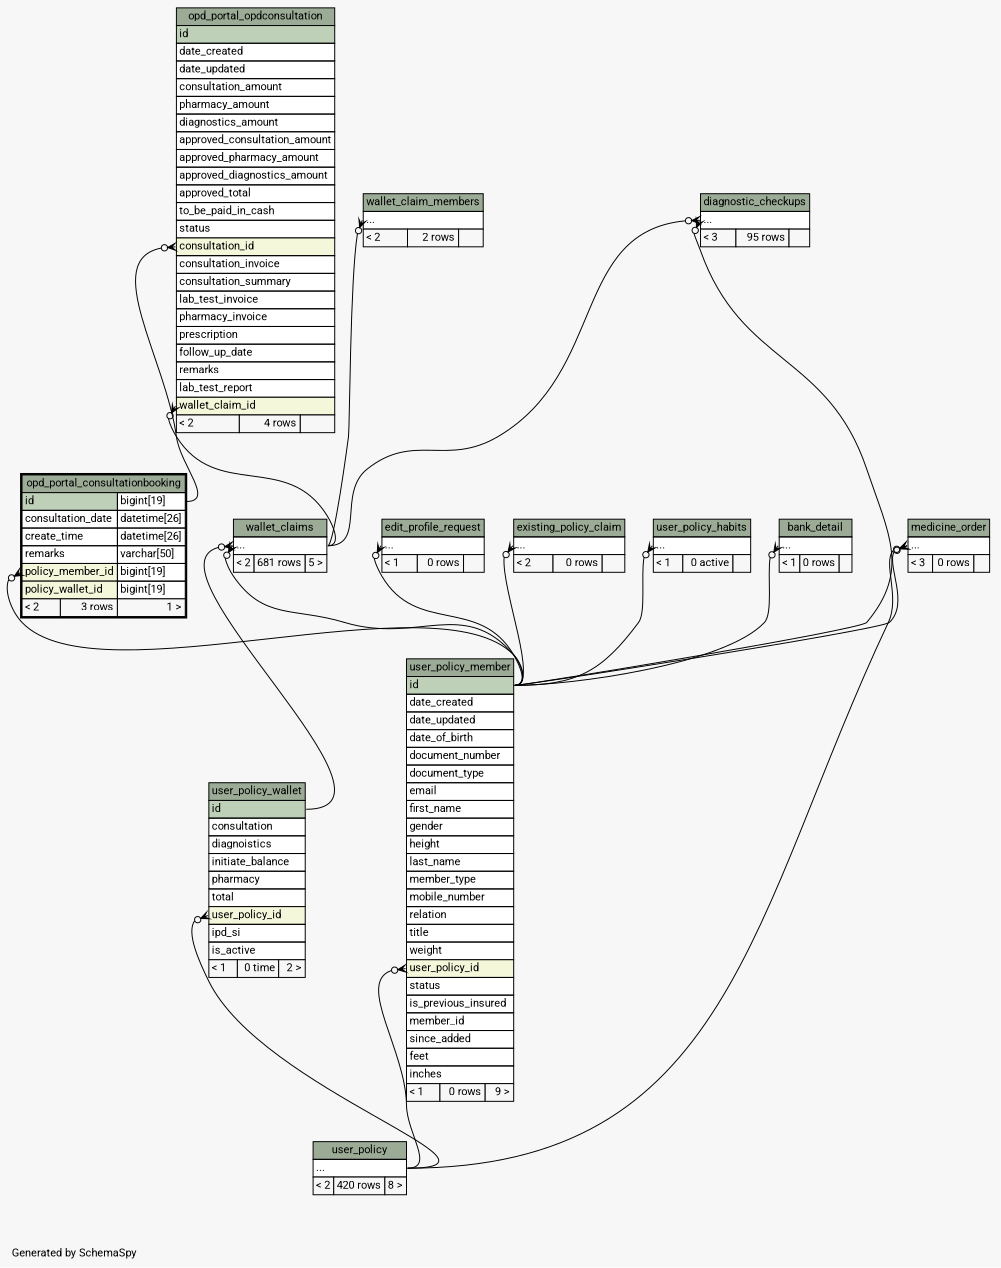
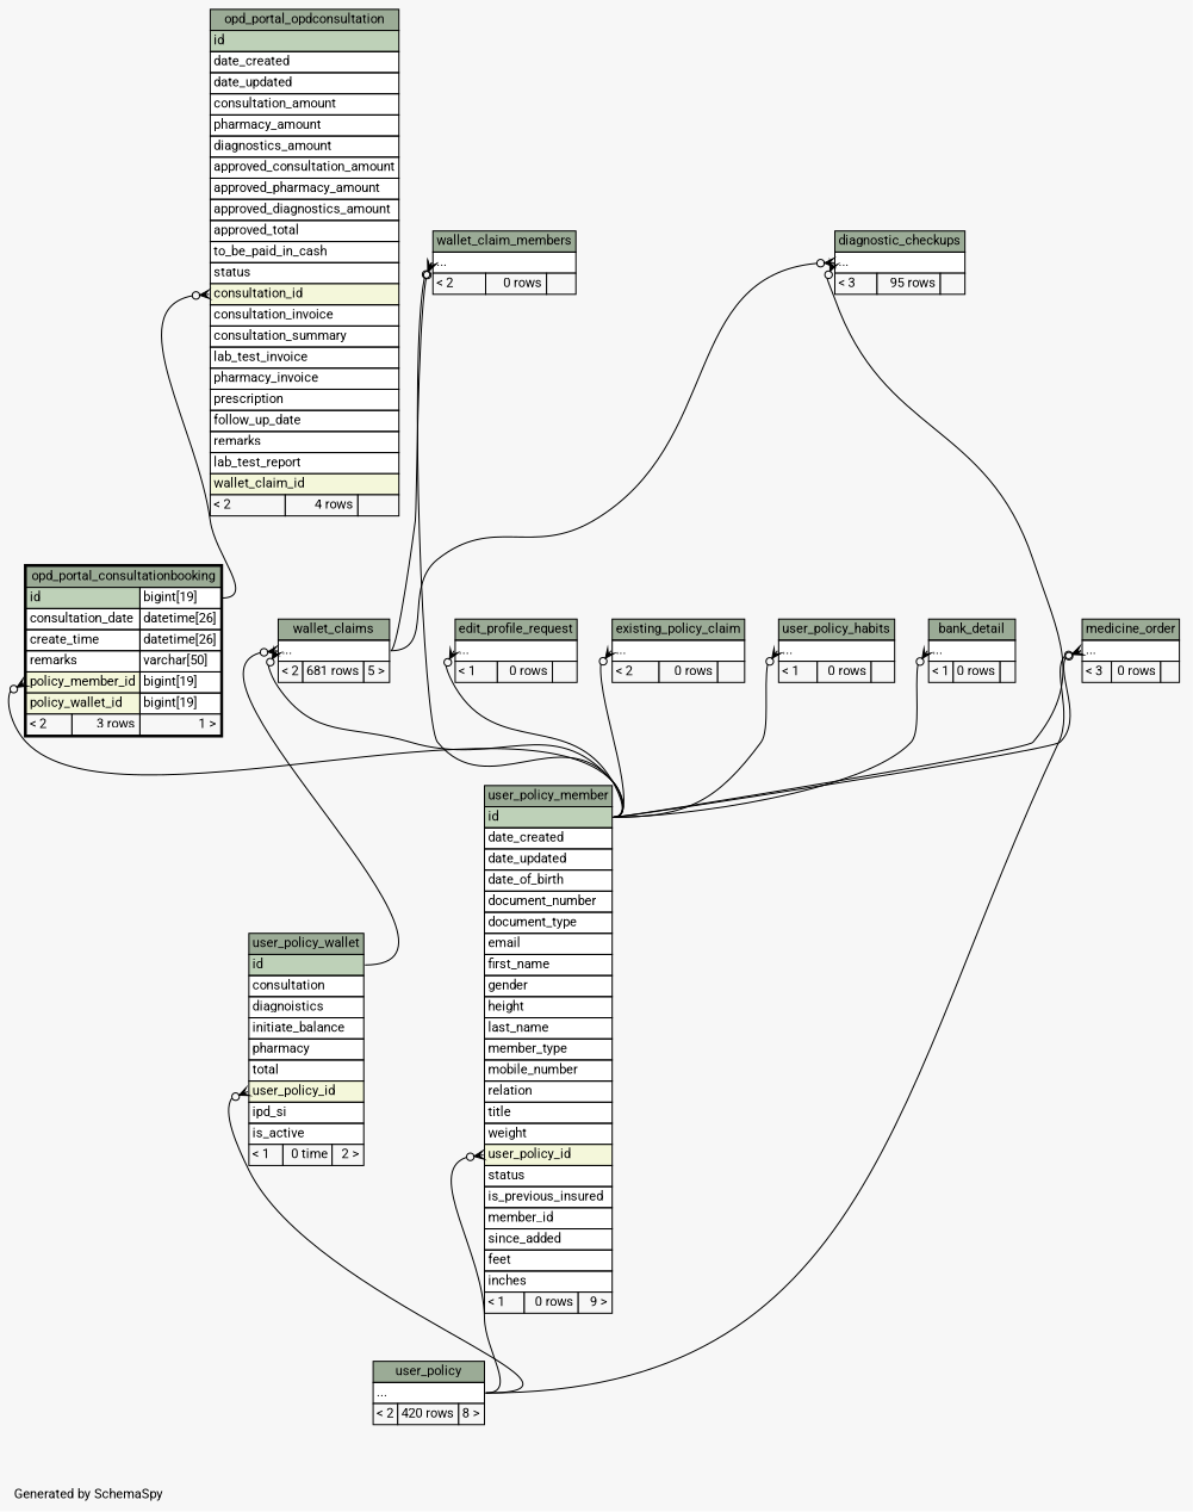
  digraph {
    bgcolor="#f7f7f7"
    fontname=Roboto
    fontsize=11
    label="\nGenerated by SchemaSpy"
    labeljust=l
    nodesep=0.18
    rankdir=TB
    ranksep=0.46
    node [fontname=Roboto fontsize=11 shape=plaintext]
    edge [arrowhead=none arrowsize=0.8 arrowtail=crowodot dir=back fontname=Roboto headport="id:e" tailport="elipses:w"]
    n1 [label=<     <TABLE BORDER="0" CELLBORDER="1" CELLSPACING="0" BGCOLOR="#ffffff">       <TR><TD COLSPAN="3" BGCOLOR="#9bab96" ALIGN="CENTER">bank_detail</TD></TR>       <TR><TD PORT="elipses" COLSPAN="3" ALIGN="LEFT">...</TD></TR>       <TR><TD ALIGN="LEFT" BGCOLOR="#f7f7f7">&lt; 1</TD><TD ALIGN="RIGHT" BGCOLOR="#f7f7f7">0 rows</TD><TD ALIGN="RIGHT" BGCOLOR="#f7f7f7">  </TD></TR>     </TABLE>>]
    n2 [label=<     <TABLE BORDER="0" CELLBORDER="1" CELLSPACING="0" BGCOLOR="#ffffff">       <TR><TD COLSPAN="3" BGCOLOR="#9bab96" ALIGN="CENTER">user_policy_member</TD></TR>       <TR><TD PORT="id" COLSPAN="3" BGCOLOR="#bed1b8" ALIGN="LEFT">id</TD></TR>       <TR><TD PORT="date_created" COLSPAN="3" ALIGN="LEFT">date_created</TD></TR>       <TR><TD PORT="date_updated" COLSPAN="3" ALIGN="LEFT">date_updated</TD></TR>       <TR><TD PORT="date_of_birth" COLSPAN="3" ALIGN="LEFT">date_of_birth</TD></TR>       <TR><TD PORT="document_number" COLSPAN="3" ALIGN="LEFT">document_number</TD></TR>       <TR><TD PORT="document_type" COLSPAN="3" ALIGN="LEFT">document_type</TD></TR>       <TR><TD PORT="email" COLSPAN="3" ALIGN="LEFT">email</TD></TR>       <TR><TD PORT="first_name" COLSPAN="3" ALIGN="LEFT">first_name</TD></TR>       <TR><TD PORT="gender" COLSPAN="3" ALIGN="LEFT">gender</TD></TR>       <TR><TD PORT="height" COLSPAN="3" ALIGN="LEFT">height</TD></TR>       <TR><TD PORT="last_name" COLSPAN="3" ALIGN="LEFT">last_name</TD></TR>       <TR><TD PORT="member_type" COLSPAN="3" ALIGN="LEFT">member_type</TD></TR>       <TR><TD PORT="mobile_number" COLSPAN="3" ALIGN="LEFT">mobile_number</TD></TR>       <TR><TD PORT="relation" COLSPAN="3" ALIGN="LEFT">relation</TD></TR>       <TR><TD PORT="title" COLSPAN="3" ALIGN="LEFT">title</TD></TR>       <TR><TD PORT="weight" COLSPAN="3" ALIGN="LEFT">weight</TD></TR>       <TR><TD PORT="user_policy_id" COLSPAN="3" BGCOLOR="#f4f7da" ALIGN="LEFT">user_policy_id</TD></TR>       <TR><TD PORT="status" COLSPAN="3" ALIGN="LEFT">status</TD></TR>       <TR><TD PORT="is_previous_insured" COLSPAN="3" ALIGN="LEFT">is_previous_insured</TD></TR>       <TR><TD PORT="member_id" COLSPAN="3" ALIGN="LEFT">member_id</TD></TR>       <TR><TD PORT="since_added" COLSPAN="3" ALIGN="LEFT">since_added</TD></TR>       <TR><TD PORT="feet" COLSPAN="3" ALIGN="LEFT">feet</TD></TR>       <TR><TD PORT="inches" COLSPAN="3" ALIGN="LEFT">inches</TD></TR>       <TR><TD ALIGN="LEFT" BGCOLOR="#f7f7f7">&lt; 1</TD><TD ALIGN="RIGHT" BGCOLOR="#f7f7f7">0 rows</TD><TD ALIGN="RIGHT" BGCOLOR="#f7f7f7">9 &gt;</TD></TR>     </TABLE>>]
    n3 [label=<     <TABLE BORDER="0" CELLBORDER="1" CELLSPACING="0" BGCOLOR="#ffffff">       <TR><TD COLSPAN="3" BGCOLOR="#9bab96" ALIGN="CENTER">user_policy</TD></TR>       <TR><TD PORT="elipses" COLSPAN="3" ALIGN="LEFT">...</TD></TR>       <TR><TD ALIGN="LEFT" BGCOLOR="#f7f7f7">&lt; 2</TD><TD ALIGN="RIGHT" BGCOLOR="#f7f7f7">420 rows</TD><TD ALIGN="RIGHT" BGCOLOR="#f7f7f7">8 &gt;</TD></TR>     </TABLE>>]
    n4 [label=<     <TABLE BORDER="0" CELLBORDER="1" CELLSPACING="0" BGCOLOR="#ffffff">       <TR><TD COLSPAN="3" BGCOLOR="#9bab96" ALIGN="CENTER">diagnostic_checkups</TD></TR>       <TR><TD PORT="elipses" COLSPAN="3" ALIGN="LEFT">...</TD></TR>       <TR><TD ALIGN="LEFT" BGCOLOR="#f7f7f7">&lt; 3</TD><TD ALIGN="RIGHT" BGCOLOR="#f7f7f7">95 rows</TD><TD ALIGN="RIGHT" BGCOLOR="#f7f7f7">  </TD></TR>     </TABLE>>]
    n5 [label=<     <TABLE BORDER="0" CELLBORDER="1" CELLSPACING="0" BGCOLOR="#ffffff">       <TR><TD COLSPAN="3" BGCOLOR="#9bab96" ALIGN="CENTER">wallet_claims</TD></TR>       <TR><TD PORT="elipses" COLSPAN="3" ALIGN="LEFT">...</TD></TR>       <TR><TD ALIGN="LEFT" BGCOLOR="#f7f7f7">&lt; 2</TD><TD ALIGN="RIGHT" BGCOLOR="#f7f7f7">681 rows</TD><TD ALIGN="RIGHT" BGCOLOR="#f7f7f7">5 &gt;</TD></TR>     </TABLE>>]
    n6 [label=<     <TABLE BORDER="0" CELLBORDER="1" CELLSPACING="0" BGCOLOR="#ffffff">       <TR><TD COLSPAN="3" BGCOLOR="#9bab96" ALIGN="CENTER">user_policy_wallet</TD></TR>       <TR><TD PORT="id" COLSPAN="3" BGCOLOR="#bed1b8" ALIGN="LEFT">id</TD></TR>       <TR><TD PORT="consultation" COLSPAN="3" ALIGN="LEFT">consultation</TD></TR>       <TR><TD PORT="diagnoistics" COLSPAN="3" ALIGN="LEFT">diagnoistics</TD></TR>       <TR><TD PORT="initiate_balance" COLSPAN="3" ALIGN="LEFT">initiate_balance</TD></TR>       <TR><TD PORT="pharmacy" COLSPAN="3" ALIGN="LEFT">pharmacy</TD></TR>       <TR><TD PORT="total" COLSPAN="3" ALIGN="LEFT">total</TD></TR>       <TR><TD PORT="user_policy_id" COLSPAN="3" BGCOLOR="#f4f7da" ALIGN="LEFT">user_policy_id</TD></TR>       <TR><TD PORT="ipd_si" COLSPAN="3" ALIGN="LEFT">ipd_si</TD></TR>       <TR><TD PORT="is_active" COLSPAN="3" ALIGN="LEFT">is_active</TD></TR>       <TR><TD ALIGN="LEFT" BGCOLOR="#f7f7f7">&lt; 1</TD><TD ALIGN="RIGHT" BGCOLOR="#f7f7f7">0 time</TD><TD ALIGN="RIGHT" BGCOLOR="#f7f7f7">2 &gt;</TD></TR>     </TABLE>>]
    n7 [label=<     <TABLE BORDER="0" CELLBORDER="1" CELLSPACING="0" BGCOLOR="#ffffff">       <TR><TD COLSPAN="3" BGCOLOR="#9bab96" ALIGN="CENTER">edit_profile_request</TD></TR>       <TR><TD PORT="elipses" COLSPAN="3" ALIGN="LEFT">...</TD></TR>       <TR><TD ALIGN="LEFT" BGCOLOR="#f7f7f7">&lt; 1</TD><TD ALIGN="RIGHT" BGCOLOR="#f7f7f7">0 rows</TD><TD ALIGN="RIGHT" BGCOLOR="#f7f7f7">  </TD></TR>     </TABLE>>]
    n8 [label=<     <TABLE BORDER="0" CELLBORDER="1" CELLSPACING="0" BGCOLOR="#ffffff">       <TR><TD COLSPAN="3" BGCOLOR="#9bab96" ALIGN="CENTER">existing_policy_claim</TD></TR>       <TR><TD PORT="elipses" COLSPAN="3" ALIGN="LEFT">...</TD></TR>       <TR><TD ALIGN="LEFT" BGCOLOR="#f7f7f7">&lt; 2</TD><TD ALIGN="RIGHT" BGCOLOR="#f7f7f7">0 rows</TD><TD ALIGN="RIGHT" BGCOLOR="#f7f7f7">  </TD></TR>     </TABLE>>]
    n9 [label=<     <TABLE BORDER="0" CELLBORDER="1" CELLSPACING="0" BGCOLOR="#ffffff">       <TR><TD COLSPAN="3" BGCOLOR="#9bab96" ALIGN="CENTER">medicine_order</TD></TR>       <TR><TD PORT="elipses" COLSPAN="3" ALIGN="LEFT">...</TD></TR>       <TR><TD ALIGN="LEFT" BGCOLOR="#f7f7f7">&lt; 3</TD><TD ALIGN="RIGHT" BGCOLOR="#f7f7f7">0 rows</TD><TD ALIGN="RIGHT" BGCOLOR="#f7f7f7">  </TD></TR>     </TABLE>>]
    n10 [label=<     <TABLE BORDER="2" CELLBORDER="1" CELLSPACING="0" BGCOLOR="#ffffff">       <TR><TD COLSPAN="3" BGCOLOR="#9bab96" ALIGN="CENTER">opd_portal_consultationbooking</TD></TR>       <TR><TD PORT="id" COLSPAN="2" BGCOLOR="#bed1b8" ALIGN="LEFT">id</TD><TD PORT="id.type" ALIGN="LEFT">bigint[19]</TD></TR>       <TR><TD PORT="consultation_date" COLSPAN="2" ALIGN="LEFT">consultation_date</TD><TD PORT="consultation_date.type" ALIGN="LEFT">datetime[26]</TD></TR>       <TR><TD PORT="create_time" COLSPAN="2" ALIGN="LEFT">create_time</TD><TD PORT="create_time.type" ALIGN="LEFT">datetime[26]</TD></TR>       <TR><TD PORT="remarks" COLSPAN="2" ALIGN="LEFT">remarks</TD><TD PORT="remarks.type" ALIGN="LEFT">varchar[50]</TD></TR>       <TR><TD PORT="policy_member_id" COLSPAN="2" BGCOLOR="#f4f7da" ALIGN="LEFT">policy_member_id</TD><TD PORT="policy_member_id.type" ALIGN="LEFT">bigint[19]</TD></TR>       <TR><TD PORT="policy_wallet_id" COLSPAN="2" BGCOLOR="#f4f7da" ALIGN="LEFT">policy_wallet_id</TD><TD PORT="policy_wallet_id.type" ALIGN="LEFT">bigint[19]</TD></TR>       <TR><TD ALIGN="LEFT" BGCOLOR="#f7f7f7">&lt; 2</TD><TD ALIGN="RIGHT" BGCOLOR="#f7f7f7">3 rows</TD><TD ALIGN="RIGHT" BGCOLOR="#f7f7f7">1 &gt;</TD></TR>     </TABLE>>]
    n11 [label=<     <TABLE BORDER="0" CELLBORDER="1" CELLSPACING="0" BGCOLOR="#ffffff">       <TR><TD COLSPAN="3" BGCOLOR="#9bab96" ALIGN="CENTER">opd_portal_opdconsultation</TD></TR>       <TR><TD PORT="id" COLSPAN="3" BGCOLOR="#bed1b8" ALIGN="LEFT">id</TD></TR>       <TR><TD PORT="date_created" COLSPAN="3" ALIGN="LEFT">date_created</TD></TR>       <TR><TD PORT="date_updated" COLSPAN="3" ALIGN="LEFT">date_updated</TD></TR>       <TR><TD PORT="consultation_amount" COLSPAN="3" ALIGN="LEFT">consultation_amount</TD></TR>       <TR><TD PORT="pharmacy_amount" COLSPAN="3" ALIGN="LEFT">pharmacy_amount</TD></TR>       <TR><TD PORT="diagnostics_amount" COLSPAN="3" ALIGN="LEFT">diagnostics_amount</TD></TR>       <TR><TD PORT="approved_consultation_amount" COLSPAN="3" ALIGN="LEFT">approved_consultation_amount</TD></TR>       <TR><TD PORT="approved_pharmacy_amount" COLSPAN="3" ALIGN="LEFT">approved_pharmacy_amount</TD></TR>       <TR><TD PORT="approved_diagnostics_amount" COLSPAN="3" ALIGN="LEFT">approved_diagnostics_amount</TD></TR>       <TR><TD PORT="approved_total" COLSPAN="3" ALIGN="LEFT">approved_total</TD></TR>       <TR><TD PORT="to_be_paid_in_cash" COLSPAN="3" ALIGN="LEFT">to_be_paid_in_cash</TD></TR>       <TR><TD PORT="status" COLSPAN="3" ALIGN="LEFT">status</TD></TR>       <TR><TD PORT="consultation_id" COLSPAN="3" BGCOLOR="#f4f7da" ALIGN="LEFT">consultation_id</TD></TR>       <TR><TD PORT="consultation_invoice" COLSPAN="3" ALIGN="LEFT">consultation_invoice</TD></TR>       <TR><TD PORT="consultation_summary" COLSPAN="3" ALIGN="LEFT">consultation_summary</TD></TR>       <TR><TD PORT="lab_test_invoice" COLSPAN="3" ALIGN="LEFT">lab_test_invoice</TD></TR>       <TR><TD PORT="pharmacy_invoice" COLSPAN="3" ALIGN="LEFT">pharmacy_invoice</TD></TR>       <TR><TD PORT="prescription" COLSPAN="3" ALIGN="LEFT">prescription</TD></TR>       <TR><TD PORT="follow_up_date" COLSPAN="3" ALIGN="LEFT">follow_up_date</TD></TR>       <TR><TD PORT="remarks" COLSPAN="3" ALIGN="LEFT">remarks</TD></TR>       <TR><TD PORT="lab_test_report" COLSPAN="3" ALIGN="LEFT">lab_test_report</TD></TR>       <TR><TD PORT="wallet_claim_id" COLSPAN="3" BGCOLOR="#f4f7da" ALIGN="LEFT">wallet_claim_id</TD></TR>       <TR><TD ALIGN="LEFT" BGCOLOR="#f7f7f7">&lt; 2</TD><TD ALIGN="RIGHT" BGCOLOR="#f7f7f7">4 rows</TD><TD ALIGN="RIGHT" BGCOLOR="#f7f7f7">  </TD></TR>     </TABLE>>]
-   n12 [label=<     <TABLE BORDER="0" CELLBORDER="1" CELLSPACING="0" BGCOLOR="#ffffff">       <TR><TD COLSPAN="3" BGCOLOR="#9bab96" ALIGN="CENTER">user_policy_habits</TD></TR>       <TR><TD PORT="elipses" COLSPAN="3" ALIGN="LEFT">...</TD></TR>       <TR><TD ALIGN="LEFT" BGCOLOR="#f7f7f7">&lt; 1</TD><TD ALIGN="RIGHT" BGCOLOR="#f7f7f7">0 active</TD><TD ALIGN="RIGHT" BGCOLOR="#f7f7f7">  </TD></TR>     </TABLE>>]
-   n13 [label=<     <TABLE BORDER="0" CELLBORDER="1" CELLSPACING="0" BGCOLOR="#ffffff">       <TR><TD COLSPAN="3" BGCOLOR="#9bab96" ALIGN="CENTER">wallet_claim_members</TD></TR>       <TR><TD PORT="elipses" COLSPAN="3" ALIGN="LEFT">...</TD></TR>       <TR><TD ALIGN="LEFT" BGCOLOR="#f7f7f7">&lt; 2</TD><TD ALIGN="RIGHT" BGCOLOR="#f7f7f7">2 rows</TD><TD ALIGN="RIGHT" BGCOLOR="#f7f7f7">  </TD></TR>     </TABLE>>]
+   n12 [label=<     <TABLE BORDER="0" CELLBORDER="1" CELLSPACING="0" BGCOLOR="#ffffff">       <TR><TD COLSPAN="3" BGCOLOR="#9bab96" ALIGN="CENTER">user_policy_habits</TD></TR>       <TR><TD PORT="elipses" COLSPAN="3" ALIGN="LEFT">...</TD></TR>       <TR><TD ALIGN="LEFT" BGCOLOR="#f7f7f7">&lt; 1</TD><TD ALIGN="RIGHT" BGCOLOR="#f7f7f7">0 rows</TD><TD ALIGN="RIGHT" BGCOLOR="#f7f7f7">  </TD></TR>     </TABLE>>]
+   n13 [label=<     <TABLE BORDER="0" CELLBORDER="1" CELLSPACING="0" BGCOLOR="#ffffff">       <TR><TD COLSPAN="3" BGCOLOR="#9bab96" ALIGN="CENTER">wallet_claim_members</TD></TR>       <TR><TD PORT="elipses" COLSPAN="3" ALIGN="LEFT">...</TD></TR>       <TR><TD ALIGN="LEFT" BGCOLOR="#f7f7f7">&lt; 2</TD><TD ALIGN="RIGHT" BGCOLOR="#f7f7f7">0 rows</TD><TD ALIGN="RIGHT" BGCOLOR="#f7f7f7">  </TD></TR>     </TABLE>>]
    n1 -> n2
    n2 -> n3 [headport="elipses:e" tailport="user_policy_id:w"]
    n4 -> n2
    n4 -> n5 [headport="elipses:e"]
    n5 -> n2
    n5 -> n6
    n6 -> n3 [headport="elipses:e" tailport="user_policy_id:w"]
    n7 -> n2
    n8 -> n2
    n9 -> n2
    n9 -> n3 [headport="elipses:e"]
    n10 -> n2 [tailport="policy_member_id:w"]
-   n11 -> n5 [headport="elipses:e" tailport="wallet_claim_id:w"]
    n11 -> n10 [headport="id.type:e" tailport="consultation_id:w"]
    n12 -> n2
+   n13 -> n2
    n13 -> n5 [headport="elipses:e"]
  }
